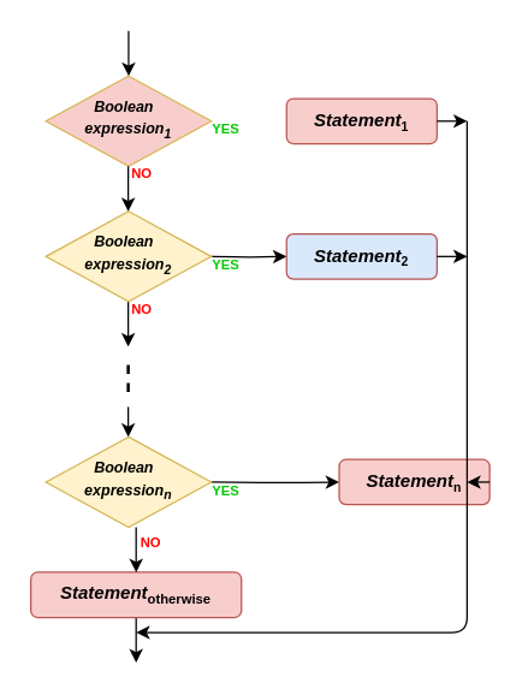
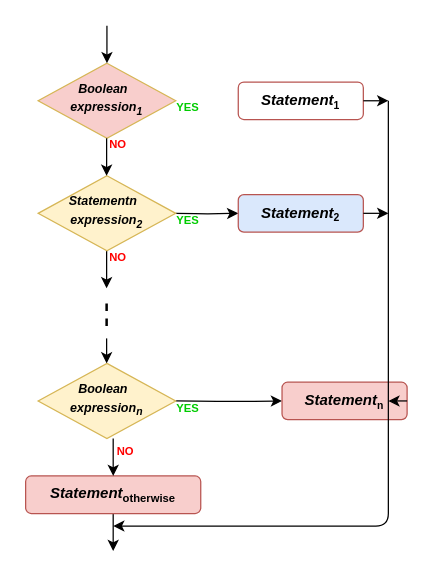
  <mxCell id="0" />
  <mxCell id="1" parent="0" />
  <mxCell id="2" value="&lt;span style=&quot;font-size: 10px&quot;&gt;&lt;i&gt;&lt;b&gt;Boolean &amp;nbsp; expression&lt;sub&gt;1&lt;/sub&gt;&lt;/b&gt;&lt;/i&gt;&lt;/span&gt;" style="rhombus;whiteSpace=wrap;html=1;shadow=0;fontFamily=Helvetica;fontSize=12;align=center;strokeWidth=1;spacing=6;spacingTop=-4;fillColor=#f8cecc;strokeColor=#d6b656;" parent="1" vertex="1"><mxGeometry x="30" y="50" width="110" height="60" as="geometry" /></mxCell>
- <mxCell id="3" value="&lt;b&gt;&lt;i&gt;Statement&lt;/i&gt;&lt;font size=&quot;1&quot;&gt;&lt;sub&gt;1&lt;/sub&gt;&lt;/font&gt;&lt;/b&gt;" style="rounded=1;whiteSpace=wrap;html=1;fontSize=12;glass=0;strokeWidth=1;shadow=0;fillColor=#f8cecc;strokeColor=#b85450;" parent="1" vertex="1"><mxGeometry x="190" y="65" width="100" height="30" as="geometry" /></mxCell>
+ <mxCell id="3" value="&lt;b&gt;&lt;i&gt;Statement&lt;/i&gt;&lt;font size=&quot;1&quot;&gt;&lt;sub&gt;1&lt;/sub&gt;&lt;/font&gt;&lt;/b&gt;" style="rounded=1;whiteSpace=wrap;html=1;fontSize=12;glass=0;strokeWidth=1;shadow=0;fillColor=#ffffff;strokeColor=#b85450;" parent="1" vertex="1"><mxGeometry x="190" y="65" width="100" height="30" as="geometry" /></mxCell>
  <mxCell id="4" value="" style="endArrow=classic;html=1;entryX=0.5;entryY=0;entryDx=0;entryDy=0;" edge="1" parent="1" target="2"><mxGeometry width="50" height="50" relative="1" as="geometry"><mxPoint x="85" y="20" as="sourcePoint" /><mxPoint x="50" y="30" as="targetPoint" /></mxGeometry></mxCell>
  <mxCell id="5" value="&lt;font style=&quot;font-size: 9px&quot; color=&quot;#00cc00&quot;&gt;&lt;b&gt;YES&lt;/b&gt;&lt;/font&gt;" style="text;html=1;strokeColor=none;fillColor=none;align=center;verticalAlign=middle;whiteSpace=wrap;rounded=0;" vertex="1" parent="1"><mxGeometry x="130" y="75" width="40" height="20" as="geometry" /></mxCell>
  <mxCell id="6" value="" style="edgeStyle=orthogonalEdgeStyle;rounded=1;orthogonalLoop=1;jettySize=auto;html=1;endArrow=classic;endFill=1;endSize=6;" edge="1" parent="1" target="7"><mxGeometry relative="1" as="geometry"><mxPoint x="140" y="170" as="sourcePoint" /></mxGeometry></mxCell>
  <mxCell id="7" value="&lt;b&gt;&lt;i&gt;Statement&lt;/i&gt;&lt;font size=&quot;1&quot;&gt;&lt;sub&gt;2&lt;/sub&gt;&lt;/font&gt;&lt;/b&gt;" style="rounded=1;whiteSpace=wrap;html=1;fontSize=12;glass=0;strokeWidth=1;shadow=0;fillColor=#dae8fc;strokeColor=#b85450;" vertex="1" parent="1"><mxGeometry x="190" y="155" width="100" height="30" as="geometry" /></mxCell>
  <mxCell id="8" value="&lt;font style=&quot;font-size: 9px&quot; color=&quot;#00cc00&quot;&gt;&lt;b&gt;YES&lt;/b&gt;&lt;/font&gt;" style="text;html=1;strokeColor=none;fillColor=none;align=center;verticalAlign=middle;whiteSpace=wrap;rounded=0;" vertex="1" parent="1"><mxGeometry x="130" y="165" width="40" height="20" as="geometry" /></mxCell>
  <mxCell id="9" value="&lt;b&gt;&lt;font color=&quot;#ff0000&quot; style=&quot;font-size: 9px&quot;&gt;NO&lt;/font&gt;&lt;/b&gt;" style="text;html=1;strokeColor=none;fillColor=none;align=center;verticalAlign=middle;whiteSpace=wrap;rounded=0;" vertex="1" parent="1"><mxGeometry x="74" y="195" width="40" height="20" as="geometry" /></mxCell>
  <mxCell id="10" value="" style="edgeStyle=orthogonalEdgeStyle;rounded=1;orthogonalLoop=1;jettySize=auto;html=1;endArrow=classic;endFill=1;endSize=6;" edge="1" parent="1" target="11"><mxGeometry relative="1" as="geometry"><mxPoint x="140" y="320" as="sourcePoint" /></mxGeometry></mxCell>
  <mxCell id="11" value="&lt;b&gt;&lt;i&gt;Statement&lt;/i&gt;&lt;font size=&quot;1&quot;&gt;&lt;sub&gt;n&lt;/sub&gt;&lt;/font&gt;&lt;/b&gt;" style="rounded=1;whiteSpace=wrap;html=1;fontSize=12;glass=0;strokeWidth=1;shadow=0;fillColor=#f8cecc;strokeColor=#b85450;" vertex="1" parent="1"><mxGeometry x="225" y="305" width="100" height="30" as="geometry" /></mxCell>
  <mxCell id="12" value="" style="endArrow=classic;html=1;entryX=0.5;entryY=0;entryDx=0;entryDy=0;" edge="1" parent="1"><mxGeometry width="50" height="50" relative="1" as="geometry"><mxPoint x="84.75" y="270" as="sourcePoint" /><mxPoint x="84.75" y="290" as="targetPoint" /></mxGeometry></mxCell>
  <mxCell id="13" value="&lt;font style=&quot;font-size: 9px&quot; color=&quot;#00cc00&quot;&gt;&lt;b&gt;YES&lt;/b&gt;&lt;/font&gt;" style="text;html=1;strokeColor=none;fillColor=none;align=center;verticalAlign=middle;whiteSpace=wrap;rounded=0;" vertex="1" parent="1"><mxGeometry x="130" y="315" width="40" height="20" as="geometry" /></mxCell>
  <mxCell id="14" value="&lt;b&gt;&lt;font color=&quot;#ff0000&quot; style=&quot;font-size: 9px&quot;&gt;NO&lt;/font&gt;&lt;/b&gt;" style="text;html=1;strokeColor=none;fillColor=none;align=center;verticalAlign=middle;whiteSpace=wrap;rounded=0;" vertex="1" parent="1"><mxGeometry x="80" y="350" width="40" height="20" as="geometry" /></mxCell>
  <mxCell id="15" value="" style="endArrow=classic;html=1;" edge="1" parent="1"><mxGeometry width="50" height="50" relative="1" as="geometry"><mxPoint x="84.75" y="200" as="sourcePoint" /><mxPoint x="84.75" y="230" as="targetPoint" /></mxGeometry></mxCell>
  <mxCell id="16" value="" style="edgeStyle=orthogonalEdgeStyle;rounded=1;orthogonalLoop=1;jettySize=auto;html=1;endArrow=classic;endFill=1;endSize=6;strokeWidth=1;" edge="1" parent="1" source="17"><mxGeometry relative="1" as="geometry"><mxPoint x="90" y="440" as="targetPoint" /></mxGeometry></mxCell>
  <mxCell id="17" value="&lt;i style=&quot;font-weight: bold&quot;&gt;Statement&lt;/i&gt;&lt;sub&gt;&lt;font style=&quot;font-size: 9px&quot;&gt;&lt;b&gt;otherwise&lt;/b&gt;&lt;/font&gt;&lt;/sub&gt;" style="rounded=1;whiteSpace=wrap;html=1;fontSize=12;glass=0;strokeWidth=1;shadow=0;fillColor=#f8cecc;strokeColor=#b85450;" vertex="1" parent="1"><mxGeometry x="20" y="380" width="140" height="30" as="geometry" /></mxCell>
  <mxCell id="18" value="" style="endArrow=classic;html=1;entryX=0.5;entryY=0;entryDx=0;entryDy=0;" edge="1" parent="1"><mxGeometry width="50" height="50" relative="1" as="geometry"><mxPoint x="90" y="350" as="sourcePoint" /><mxPoint x="90" y="380" as="targetPoint" /></mxGeometry></mxCell>
  <mxCell id="19" value="" style="endArrow=none;dashed=1;html=1;strokeWidth=2;" edge="1" parent="1"><mxGeometry width="50" height="50" relative="1" as="geometry"><mxPoint x="84.75" y="260" as="sourcePoint" /><mxPoint x="84.75" y="240" as="targetPoint" /><Array as="points"><mxPoint x="84.75" y="250" /></Array></mxGeometry></mxCell>
  <mxCell id="20" value="" style="endArrow=classic;html=1;strokeWidth=1;" edge="1" parent="1"><mxGeometry width="50" height="50" relative="1" as="geometry"><mxPoint x="310" y="80" as="sourcePoint" /><mxPoint x="90" y="420" as="targetPoint" /><Array as="points"><mxPoint x="310" y="420" /></Array></mxGeometry></mxCell>
  <mxCell id="21" value="" style="endArrow=classic;html=1;strokeWidth=1;" edge="1" parent="1"><mxGeometry width="50" height="50" relative="1" as="geometry"><mxPoint x="290" y="80" as="sourcePoint" /><mxPoint x="310" y="80" as="targetPoint" /></mxGeometry></mxCell>
  <mxCell id="22" value="" style="endArrow=classic;html=1;strokeWidth=1;exitX=1;exitY=0.5;exitDx=0;exitDy=0;" edge="1" parent="1" source="7"><mxGeometry width="50" height="50" relative="1" as="geometry"><mxPoint x="300" y="90" as="sourcePoint" /><mxPoint x="310" y="170" as="targetPoint" /></mxGeometry></mxCell>
  <mxCell id="23" value="" style="endArrow=classic;html=1;strokeWidth=1;exitX=1;exitY=0.5;exitDx=0;exitDy=0;" edge="1" parent="1" source="11"><mxGeometry width="50" height="50" relative="1" as="geometry"><mxPoint x="300" y="90" as="sourcePoint" /><mxPoint x="310" y="320" as="targetPoint" /></mxGeometry></mxCell>
- <mxCell id="24" value="&lt;span style=&quot;font-size: 10px&quot;&gt;&lt;i&gt;&lt;b&gt;Boolean &amp;nbsp; expression&lt;sub&gt;2&lt;/sub&gt;&lt;/b&gt;&lt;/i&gt;&lt;/span&gt;" style="rhombus;whiteSpace=wrap;html=1;shadow=0;fontFamily=Helvetica;fontSize=12;align=center;strokeWidth=1;spacing=6;spacingTop=-4;fillColor=#fff2cc;strokeColor=#d6b656;" vertex="1" parent="1"><mxGeometry x="30" y="140" width="110" height="60" as="geometry" /></mxCell>
+ <mxCell id="24" value="&lt;span style=&quot;font-size: 10px&quot;&gt;&lt;i&gt;&lt;b&gt;Statementn &amp;nbsp; expression&lt;sub&gt;2&lt;/sub&gt;&lt;/b&gt;&lt;/i&gt;&lt;/span&gt;" style="rhombus;whiteSpace=wrap;html=1;shadow=0;fontFamily=Helvetica;fontSize=12;align=center;strokeWidth=1;spacing=6;spacingTop=-4;fillColor=#fff2cc;strokeColor=#d6b656;" vertex="1" parent="1"><mxGeometry x="30" y="140" width="110" height="60" as="geometry" /></mxCell>
  <mxCell id="25" value="&lt;b&gt;&lt;font color=&quot;#ff0000&quot; style=&quot;font-size: 9px&quot;&gt;NO&lt;/font&gt;&lt;/b&gt;" style="text;html=1;strokeColor=none;fillColor=none;align=center;verticalAlign=middle;whiteSpace=wrap;rounded=0;" vertex="1" parent="1"><mxGeometry x="74" y="104" width="40" height="20" as="geometry" /></mxCell>
  <mxCell id="26" value="" style="endArrow=classic;html=1;entryX=0.5;entryY=0;entryDx=0;entryDy=0;" edge="1" parent="1"><mxGeometry width="50" height="50" relative="1" as="geometry"><mxPoint x="84.75" y="110" as="sourcePoint" /><mxPoint x="84.75" y="140" as="targetPoint" /></mxGeometry></mxCell>
  <mxCell id="27" value="&lt;span style=&quot;font-size: 10px&quot;&gt;&lt;i&gt;&lt;b&gt;Boolean &amp;nbsp; expression&lt;sub&gt;n&lt;/sub&gt;&lt;/b&gt;&lt;/i&gt;&lt;/span&gt;" style="rhombus;whiteSpace=wrap;html=1;shadow=0;fontFamily=Helvetica;fontSize=12;align=center;strokeWidth=1;spacing=6;spacingTop=-4;fillColor=#fff2cc;strokeColor=#d6b656;" vertex="1" parent="1"><mxGeometry x="30" y="290" width="110" height="60" as="geometry" /></mxCell>
